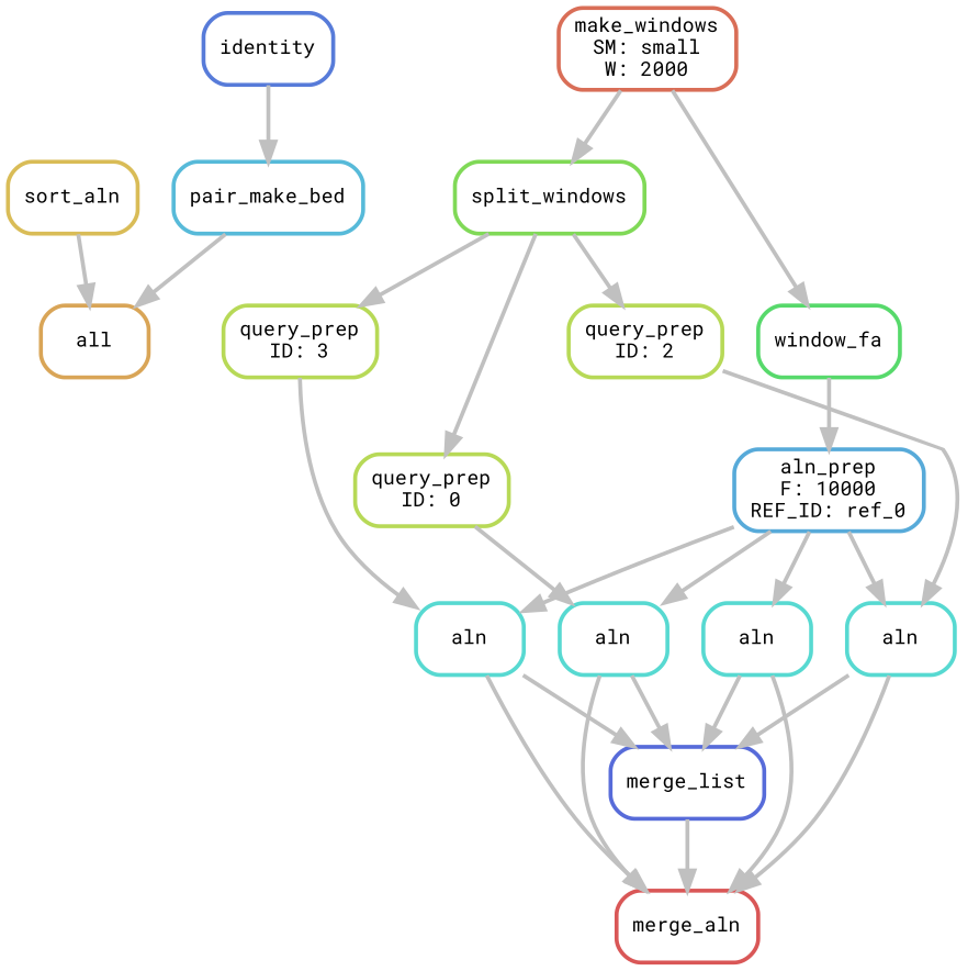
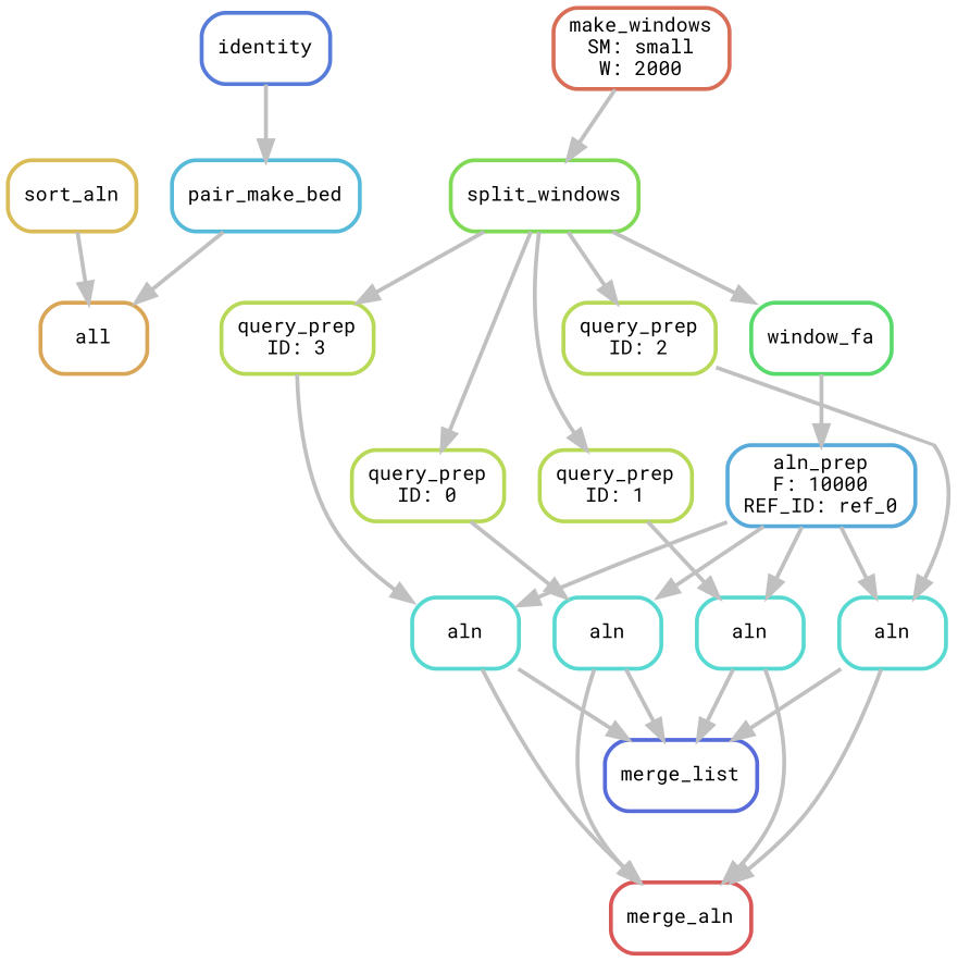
  digraph {
    bgcolor=white
    fontname="Roboto Mono"
    node [color="0.49 0.6 0.85" fontname="Roboto Mono" fontsize=10 penwidth=2 shape=box style=rounded]
    edge [color=grey fontname="Roboto Mono" penwidth=2]
    n1 [color="0.10 0.6 0.85" label=all]
    n2 [color="0.13 0.6 0.85" label=sort_aln]
    n3 [color="0.62 0.6 0.85" label=identity]
    n4 [color="0.54 0.6 0.85" label=pair_make_bed]
    n5 [color="0.00 0.6 0.85" label=merge_aln]
    n6 [color="0.64 0.6 0.85" label=merge_list]
    n7 [label=aln]
    n8 [color="0.56 0.6 0.85" label="aln_prep\nF: 10000\nREF_ID: ref_0"]
    n9 [label=aln]
    n10 [label=aln]
    n11 [label=aln]
    n12 [color="0.36 0.6 0.85" label=window_fa]
    n13 [color="0.03 0.6 0.85" label="make_windows\nSM: small\nW: 2000"]
    n14 [color="0.28 0.6 0.85" label=split_windows]
    n15 [color="0.21 0.6 0.85" label="query_prep\nID: 0"]
+   n16 [color="0.21 0.6 0.85" label="query_prep\nID: 1"]
    n17 [color="0.21 0.6 0.85" label="query_prep\nID: 2"]
    n18 [color="0.21 0.6 0.85" label="query_prep\nID: 3"]
    n2 -> n1
    n3 -> n4
    n4 -> n1
-   n6 -> n5
    n7 -> n5
    n7 -> n6
    n8 -> n7
    n8 -> n9
    n8 -> n10
    n8 -> n11
    n9 -> n5
    n9 -> n6
    n10 -> n5
    n10 -> n6
    n11 -> n5
    n11 -> n6
    n12 -> n8
-   n13 -> n12
+   n14 -> n12
    n13 -> n14
    n14 -> n15
+   n14 -> n16
    n14 -> n17
    n14 -> n18
    n15 -> n7
+   n16 -> n9
    n17 -> n10
    n18 -> n11
  }
